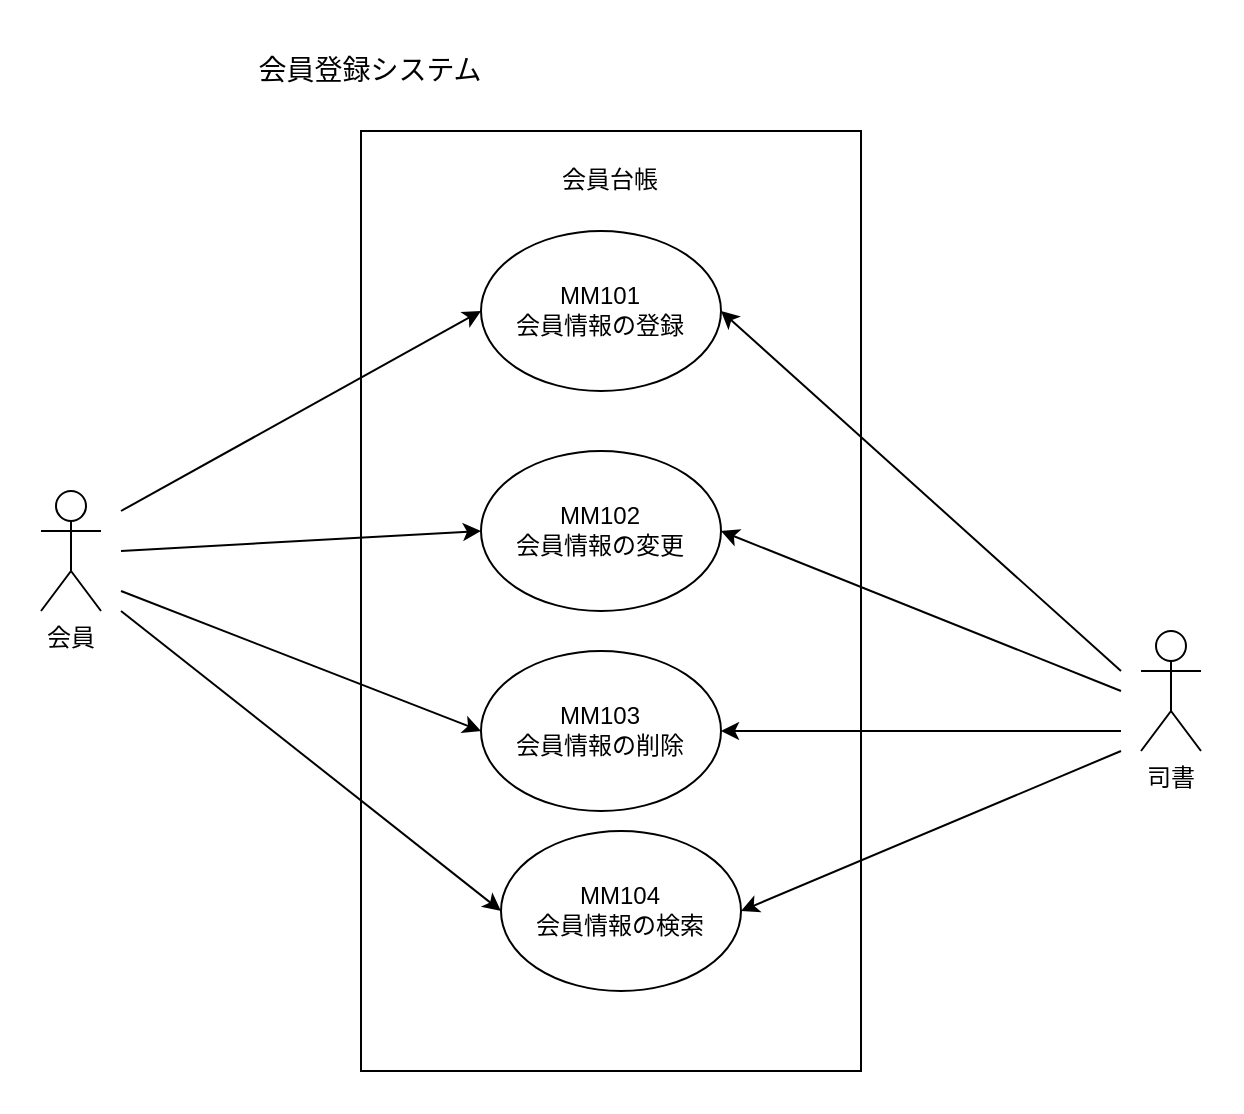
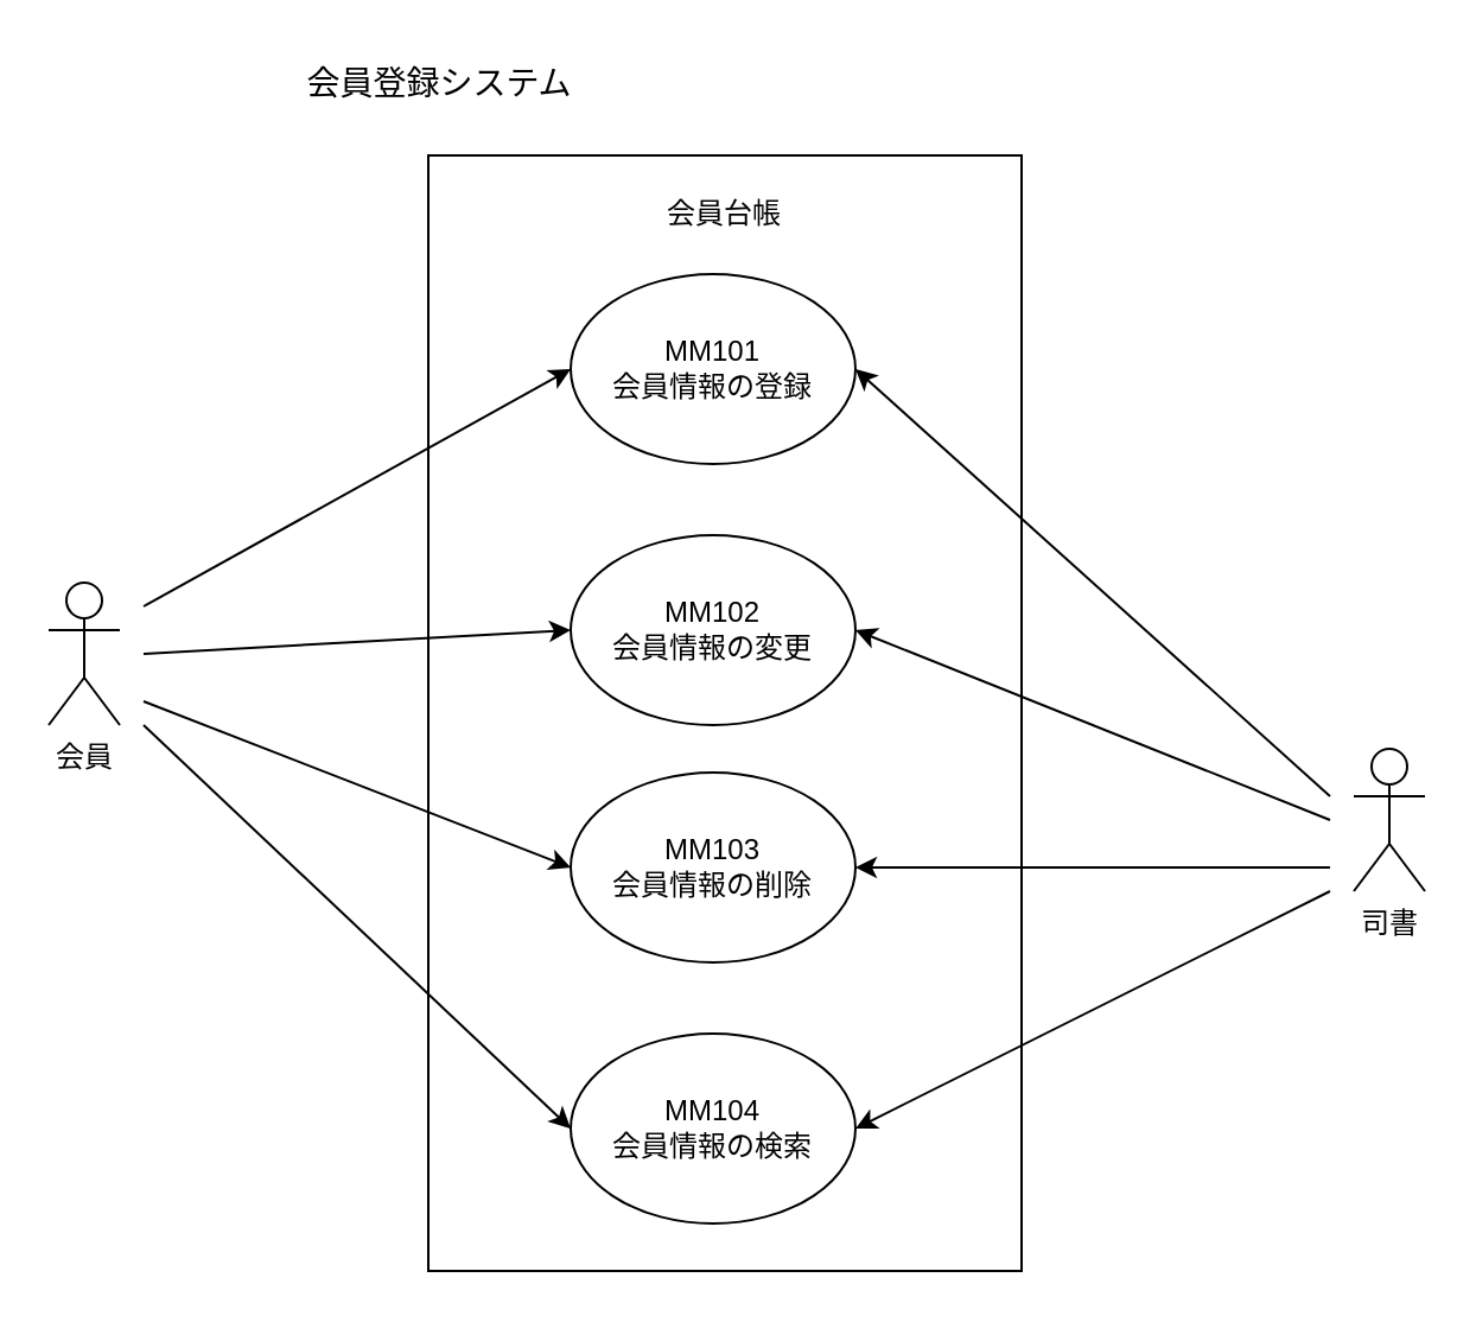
  <mxCell id="0" />
  <mxCell id="1" parent="0" />
  <mxCell id="2" value="" style="rounded=0;whiteSpace=wrap;html=1;align=left;" vertex="1" parent="1"><mxGeometry x="180" y="65" width="250" height="470" as="geometry" /></mxCell>
  <mxCell id="3" value="会員" style="shape=umlActor;verticalLabelPosition=bottom;verticalAlign=top;html=1;outlineConnect=0;" vertex="1" parent="1"><mxGeometry x="20" y="245" width="30" height="60" as="geometry" /></mxCell>
  <mxCell id="4" value="司書" style="shape=umlActor;verticalLabelPosition=bottom;verticalAlign=top;html=1;outlineConnect=0;" vertex="1" parent="1"><mxGeometry x="570" y="315" width="30" height="60" as="geometry" /></mxCell>
  <mxCell id="5" value="MM101&lt;br&gt;会員情報の登録" style="ellipse;whiteSpace=wrap;html=1;" vertex="1" parent="1"><mxGeometry x="240" y="115" width="120" height="80" as="geometry" /></mxCell>
  <mxCell id="6" value="MM102&lt;br&gt;会員情報の変更" style="ellipse;whiteSpace=wrap;html=1;" vertex="1" parent="1"><mxGeometry x="240" y="225" width="120" height="80" as="geometry" /></mxCell>
  <mxCell id="7" value="MM103&lt;br&gt;会員情報の削除" style="ellipse;whiteSpace=wrap;html=1;" vertex="1" parent="1"><mxGeometry x="240" y="325" width="120" height="80" as="geometry" /></mxCell>
- <mxCell id="8" value="MM104&lt;br&gt;会員情報の検索" style="ellipse;whiteSpace=wrap;html=1;" vertex="1" parent="1"><mxGeometry x="250" y="415" width="120" height="80" as="geometry" /></mxCell>
+ <mxCell id="8" value="MM104&lt;br&gt;会員情報の検索" style="ellipse;whiteSpace=wrap;html=1;" vertex="1" parent="1"><mxGeometry x="240" y="435" width="120" height="80" as="geometry" /></mxCell>
  <mxCell id="9" value="会員台帳" style="text;html=1;strokeColor=none;fillColor=none;align=center;verticalAlign=middle;whiteSpace=wrap;rounded=0;" vertex="1" parent="1"><mxGeometry x="275" y="75" width="60" height="30" as="geometry" /></mxCell>
  <mxCell id="10" value="会員登録システム" style="text;html=1;strokeColor=none;fillColor=none;align=center;verticalAlign=middle;whiteSpace=wrap;rounded=0;strokeWidth=3;fontSize=14;" vertex="1" parent="1"><mxGeometry x="125" y="20" width="120" height="30" as="geometry" /></mxCell>
  <mxCell id="11" value="" style="endArrow=classic;html=1;rounded=0;fontSize=14;entryX=0;entryY=0.5;entryDx=0;entryDy=0;" edge="1" parent="1" target="8"><mxGeometry width="50" height="50" relative="1" as="geometry"><mxPoint x="60" y="305" as="sourcePoint" /><mxPoint x="320" y="345" as="targetPoint" /></mxGeometry></mxCell>
  <mxCell id="12" value="" style="endArrow=classic;html=1;rounded=0;fontSize=14;entryX=1;entryY=0.5;entryDx=0;entryDy=0;" edge="1" parent="1" target="8"><mxGeometry width="50" height="50" relative="1" as="geometry"><mxPoint x="560" y="375" as="sourcePoint" /><mxPoint x="320" y="345" as="targetPoint" /></mxGeometry></mxCell>
  <mxCell id="13" value="" style="endArrow=classic;html=1;rounded=0;fontSize=14;entryX=1;entryY=0.5;entryDx=0;entryDy=0;" edge="1" parent="1" target="7"><mxGeometry width="50" height="50" relative="1" as="geometry"><mxPoint x="560" y="365" as="sourcePoint" /><mxPoint x="320" y="345" as="targetPoint" /></mxGeometry></mxCell>
  <mxCell id="14" value="" style="endArrow=classic;html=1;rounded=0;fontSize=14;entryX=1;entryY=0.5;entryDx=0;entryDy=0;" edge="1" parent="1" target="6"><mxGeometry width="50" height="50" relative="1" as="geometry"><mxPoint x="560" y="345" as="sourcePoint" /><mxPoint x="320" y="345" as="targetPoint" /></mxGeometry></mxCell>
  <mxCell id="15" value="" style="endArrow=classic;html=1;rounded=0;fontSize=14;entryX=1;entryY=0.5;entryDx=0;entryDy=0;" edge="1" parent="1" target="5"><mxGeometry width="50" height="50" relative="1" as="geometry"><mxPoint x="560" y="335" as="sourcePoint" /><mxPoint x="320" y="345" as="targetPoint" /></mxGeometry></mxCell>
  <mxCell id="16" value="" style="endArrow=classic;html=1;rounded=0;fontSize=14;entryX=0;entryY=0.5;entryDx=0;entryDy=0;" edge="1" parent="1" target="7"><mxGeometry width="50" height="50" relative="1" as="geometry"><mxPoint x="60" y="295" as="sourcePoint" /><mxPoint x="320" y="345" as="targetPoint" /></mxGeometry></mxCell>
  <mxCell id="17" value="" style="endArrow=classic;html=1;rounded=0;fontSize=14;entryX=0;entryY=0.5;entryDx=0;entryDy=0;" edge="1" parent="1" target="6"><mxGeometry width="50" height="50" relative="1" as="geometry"><mxPoint x="60" y="275" as="sourcePoint" /><mxPoint x="320" y="345" as="targetPoint" /></mxGeometry></mxCell>
  <mxCell id="18" value="" style="endArrow=classic;html=1;rounded=0;fontSize=14;entryX=0;entryY=0.5;entryDx=0;entryDy=0;" edge="1" parent="1" target="5"><mxGeometry width="50" height="50" relative="1" as="geometry"><mxPoint x="60" y="255" as="sourcePoint" /><mxPoint x="320" y="345" as="targetPoint" /></mxGeometry></mxCell>
